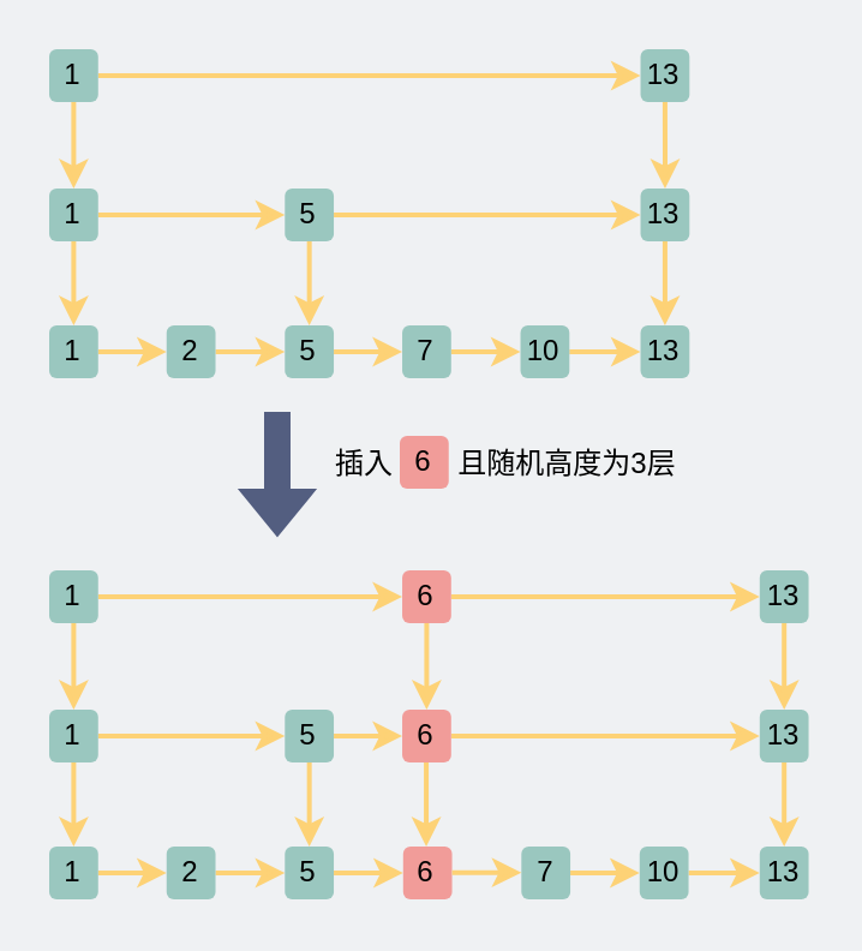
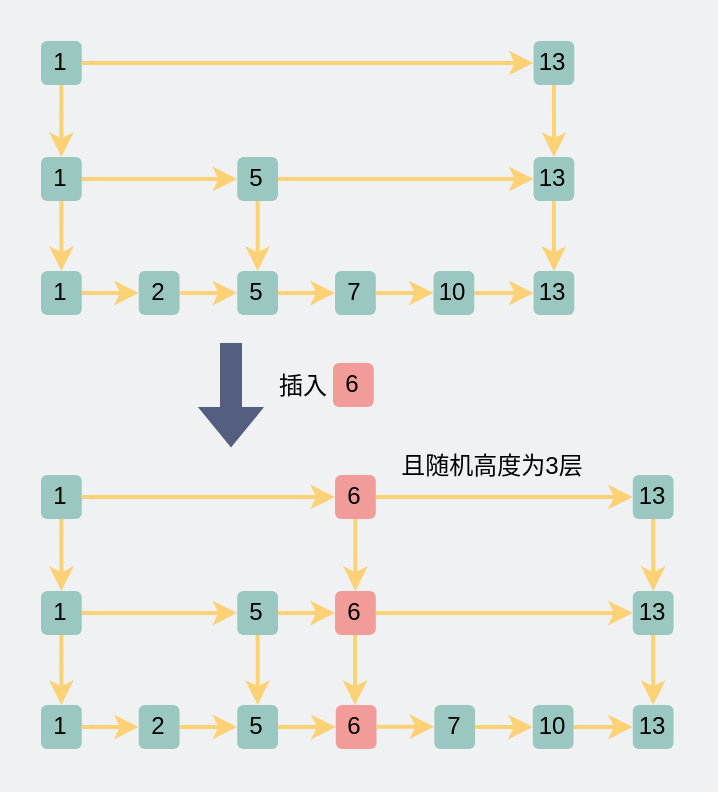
  <mxCell id="0" />
  <mxCell id="1" parent="0" />
  <mxCell id="2" style="edgeStyle=orthogonalEdgeStyle;rounded=0;orthogonalLoop=1;jettySize=auto;html=1;exitX=1;exitY=0.5;exitDx=0;exitDy=0;fontSize=24;strokeColor=#FDD276;strokeWidth=2;" parent="1" source="3" target="5" edge="1"><mxGeometry relative="1" as="geometry" /></mxCell>
  <mxCell id="3" value="&lt;font&gt;1&lt;/font&gt;" style="rounded=1;whiteSpace=wrap;html=1;fillColor=#9AC7BF;strokeColor=none;fontColor=#000000;" parent="1" vertex="1"><mxGeometry x="20" y="135" width="20.38" height="22" as="geometry" /></mxCell>
  <mxCell id="4" style="edgeStyle=orthogonalEdgeStyle;rounded=0;orthogonalLoop=1;jettySize=auto;html=1;exitX=1;exitY=0.5;exitDx=0;exitDy=0;entryX=0;entryY=0.5;entryDx=0;entryDy=0;fontSize=24;strokeColor=#FDD276;strokeWidth=2;" parent="1" source="5" target="7" edge="1"><mxGeometry relative="1" as="geometry" /></mxCell>
  <mxCell id="5" value="&lt;font&gt;2&lt;/font&gt;" style="rounded=1;whiteSpace=wrap;html=1;fillColor=#9AC7BF;strokeColor=none;fontColor=#000000;" parent="1" vertex="1"><mxGeometry x="68.88" y="135" width="20.38" height="22" as="geometry" /></mxCell>
  <mxCell id="6" style="edgeStyle=orthogonalEdgeStyle;rounded=0;orthogonalLoop=1;jettySize=auto;html=1;exitX=1;exitY=0.5;exitDx=0;exitDy=0;entryX=0;entryY=0.5;entryDx=0;entryDy=0;fontSize=24;strokeColor=#FDD276;strokeWidth=2;" parent="1" source="7" target="9" edge="1"><mxGeometry relative="1" as="geometry" /></mxCell>
  <mxCell id="7" value="&lt;font&gt;5&lt;/font&gt;" style="rounded=1;whiteSpace=wrap;html=1;fillColor=#9AC7BF;strokeColor=none;fontColor=#000000;" parent="1" vertex="1"><mxGeometry x="118.14" y="135" width="20.38" height="22" as="geometry" /></mxCell>
  <mxCell id="8" style="edgeStyle=orthogonalEdgeStyle;rounded=0;orthogonalLoop=1;jettySize=auto;html=1;exitX=1;exitY=0.5;exitDx=0;exitDy=0;entryX=0;entryY=0.5;entryDx=0;entryDy=0;fontSize=24;strokeColor=#FDD276;strokeWidth=2;" parent="1" source="9" target="11" edge="1"><mxGeometry relative="1" as="geometry" /></mxCell>
  <mxCell id="9" value="&lt;font&gt;7&lt;/font&gt;" style="rounded=1;whiteSpace=wrap;html=1;fillColor=#9AC7BF;strokeColor=none;fontColor=#000000;" parent="1" vertex="1"><mxGeometry x="167.02" y="135" width="20.38" height="22" as="geometry" /></mxCell>
  <mxCell id="10" style="edgeStyle=orthogonalEdgeStyle;rounded=0;orthogonalLoop=1;jettySize=auto;html=1;exitX=1;exitY=0.5;exitDx=0;exitDy=0;entryX=0;entryY=0.5;entryDx=0;entryDy=0;fontSize=24;strokeColor=#FDD276;strokeWidth=2;" parent="1" source="11" target="12" edge="1"><mxGeometry relative="1" as="geometry" /></mxCell>
  <mxCell id="11" value="&lt;font&gt;10&lt;/font&gt;" style="rounded=1;whiteSpace=wrap;html=1;fillColor=#9AC7BF;strokeColor=none;fontColor=#000000;" parent="1" vertex="1"><mxGeometry x="216.27" y="135" width="20.38" height="22" as="geometry" /></mxCell>
  <mxCell id="12" value="&lt;font&gt;13&lt;/font&gt;" style="rounded=1;whiteSpace=wrap;html=1;fillColor=#9AC7BF;strokeColor=none;fontColor=#000000;" parent="1" vertex="1"><mxGeometry x="266.27" y="135" width="20.38" height="22" as="geometry" /></mxCell>
  <mxCell id="13" style="edgeStyle=orthogonalEdgeStyle;rounded=0;orthogonalLoop=1;jettySize=auto;html=1;exitX=0.5;exitY=1;exitDx=0;exitDy=0;strokeColor=#FDD276;strokeWidth=2;" parent="1" source="15" target="3" edge="1"><mxGeometry relative="1" as="geometry" /></mxCell>
  <mxCell id="14" style="edgeStyle=orthogonalEdgeStyle;rounded=0;orthogonalLoop=1;jettySize=auto;html=1;exitX=1;exitY=0.5;exitDx=0;exitDy=0;entryX=0;entryY=0.5;entryDx=0;entryDy=0;strokeColor=#FDD276;strokeWidth=2;" parent="1" source="15" target="25" edge="1"><mxGeometry relative="1" as="geometry" /></mxCell>
  <mxCell id="15" value="&lt;font&gt;1&lt;/font&gt;" style="rounded=1;whiteSpace=wrap;html=1;fillColor=#9AC7BF;strokeColor=none;fontColor=#000000;" parent="1" vertex="1"><mxGeometry x="20" y="78" width="20.38" height="22" as="geometry" /></mxCell>
  <mxCell id="16" style="edgeStyle=orthogonalEdgeStyle;rounded=0;orthogonalLoop=1;jettySize=auto;html=1;exitX=0.5;exitY=1;exitDx=0;exitDy=0;entryX=0.5;entryY=0;entryDx=0;entryDy=0;strokeColor=#FDD276;strokeWidth=2;" parent="1" source="17" target="12" edge="1"><mxGeometry relative="1" as="geometry" /></mxCell>
  <mxCell id="17" value="&lt;font&gt;13&lt;/font&gt;" style="rounded=1;whiteSpace=wrap;html=1;fillColor=#9AC7BF;strokeColor=none;fontColor=#000000;" parent="1" vertex="1"><mxGeometry x="266.27" y="78" width="20.38" height="22" as="geometry" /></mxCell>
  <mxCell id="18" style="edgeStyle=orthogonalEdgeStyle;rounded=0;orthogonalLoop=1;jettySize=auto;html=1;exitX=1;exitY=0.5;exitDx=0;exitDy=0;entryX=0;entryY=0.5;entryDx=0;entryDy=0;strokeColor=#FDD276;strokeWidth=2;" parent="1" source="20" target="22" edge="1"><mxGeometry relative="1" as="geometry" /></mxCell>
  <mxCell id="19" style="edgeStyle=orthogonalEdgeStyle;rounded=0;orthogonalLoop=1;jettySize=auto;html=1;exitX=0.5;exitY=1;exitDx=0;exitDy=0;strokeColor=#FDD276;strokeWidth=2;" parent="1" source="20" target="15" edge="1"><mxGeometry relative="1" as="geometry" /></mxCell>
  <mxCell id="20" value="&lt;font&gt;1&lt;/font&gt;" style="rounded=1;whiteSpace=wrap;html=1;fillColor=#9AC7BF;strokeColor=none;fontColor=#000000;" parent="1" vertex="1"><mxGeometry x="20" y="20" width="20.38" height="22" as="geometry" /></mxCell>
  <mxCell id="21" style="edgeStyle=orthogonalEdgeStyle;rounded=0;orthogonalLoop=1;jettySize=auto;html=1;exitX=0.5;exitY=1;exitDx=0;exitDy=0;strokeColor=#FDD276;strokeWidth=2;" parent="1" source="22" target="17" edge="1"><mxGeometry relative="1" as="geometry" /></mxCell>
  <mxCell id="22" value="&lt;font&gt;13&lt;/font&gt;" style="rounded=1;whiteSpace=wrap;html=1;fillColor=#9AC7BF;strokeColor=none;fontColor=#000000;" parent="1" vertex="1"><mxGeometry x="266.27" y="20" width="20.38" height="22" as="geometry" /></mxCell>
  <mxCell id="23" style="edgeStyle=orthogonalEdgeStyle;rounded=0;orthogonalLoop=1;jettySize=auto;html=1;exitX=1;exitY=0.5;exitDx=0;exitDy=0;entryX=0;entryY=0.5;entryDx=0;entryDy=0;strokeColor=#FDD276;strokeWidth=2;" parent="1" source="25" target="17" edge="1"><mxGeometry relative="1" as="geometry" /></mxCell>
  <mxCell id="24" style="edgeStyle=orthogonalEdgeStyle;rounded=0;orthogonalLoop=1;jettySize=auto;html=1;exitX=0.5;exitY=1;exitDx=0;exitDy=0;entryX=0.5;entryY=0;entryDx=0;entryDy=0;strokeColor=#FDD276;strokeWidth=2;" parent="1" source="25" target="7" edge="1"><mxGeometry relative="1" as="geometry" /></mxCell>
  <mxCell id="25" value="&lt;font&gt;5&lt;/font&gt;" style="rounded=1;whiteSpace=wrap;html=1;fillColor=#9AC7BF;strokeColor=none;fontColor=#000000;" parent="1" vertex="1"><mxGeometry x="118.14" y="78" width="20.38" height="22" as="geometry" /></mxCell>
  <mxCell id="26" value="" style="shape=flexArrow;endArrow=none;startArrow=classic;html=1;rounded=0;endFill=0;strokeColor=#535E80;fillColor=#535E80;" edge="1" parent="1"><mxGeometry width="100" height="100" relative="1" as="geometry"><mxPoint x="115" y="223" as="sourcePoint" /><mxPoint x="115" y="171" as="targetPoint" /></mxGeometry></mxCell>
  <mxCell id="27" value="插入" style="text;html=1;strokeColor=none;fillColor=none;align=center;verticalAlign=middle;whiteSpace=wrap;rounded=0;" vertex="1" parent="1"><mxGeometry x="134" y="183" width="35" height="20" as="geometry" /></mxCell>
  <mxCell id="28" value="&lt;font&gt;6&lt;/font&gt;" style="rounded=1;whiteSpace=wrap;html=1;fillColor=#F19C99;strokeColor=none;fontColor=#000000;" vertex="1" parent="1"><mxGeometry x="166" y="181" width="20.38" height="22" as="geometry" /></mxCell>
  <mxCell id="29" style="edgeStyle=orthogonalEdgeStyle;rounded=0;orthogonalLoop=1;jettySize=auto;html=1;exitX=1;exitY=0.5;exitDx=0;exitDy=0;fontSize=24;strokeColor=#FDD276;strokeWidth=2;" edge="1" parent="1" source="30" target="32"><mxGeometry relative="1" as="geometry" /></mxCell>
  <mxCell id="30" value="&lt;font&gt;1&lt;/font&gt;" style="rounded=1;whiteSpace=wrap;html=1;fillColor=#9AC7BF;strokeColor=none;fontColor=#000000;" vertex="1" parent="1"><mxGeometry x="20" y="352" width="20.38" height="22" as="geometry" /></mxCell>
  <mxCell id="31" style="edgeStyle=orthogonalEdgeStyle;rounded=0;orthogonalLoop=1;jettySize=auto;html=1;exitX=1;exitY=0.5;exitDx=0;exitDy=0;entryX=0;entryY=0.5;entryDx=0;entryDy=0;fontSize=24;strokeColor=#FDD276;strokeWidth=2;" edge="1" parent="1" source="32" target="33"><mxGeometry relative="1" as="geometry" /></mxCell>
  <mxCell id="32" value="&lt;font&gt;2&lt;/font&gt;" style="rounded=1;whiteSpace=wrap;html=1;fillColor=#9AC7BF;strokeColor=none;fontColor=#000000;" vertex="1" parent="1"><mxGeometry x="68.88" y="352" width="20.38" height="22" as="geometry" /></mxCell>
  <mxCell id="33" value="&lt;font&gt;5&lt;/font&gt;" style="rounded=1;whiteSpace=wrap;html=1;fillColor=#9AC7BF;strokeColor=none;fontColor=#000000;" vertex="1" parent="1"><mxGeometry x="118.14" y="352" width="20.38" height="22" as="geometry" /></mxCell>
  <mxCell id="34" style="edgeStyle=orthogonalEdgeStyle;rounded=0;orthogonalLoop=1;jettySize=auto;html=1;exitX=1;exitY=0.5;exitDx=0;exitDy=0;entryX=0;entryY=0.5;entryDx=0;entryDy=0;fontSize=24;strokeColor=#FDD276;strokeWidth=2;" edge="1" parent="1" source="35" target="37"><mxGeometry relative="1" as="geometry" /></mxCell>
  <mxCell id="35" value="&lt;font&gt;7&lt;/font&gt;" style="rounded=1;whiteSpace=wrap;html=1;fillColor=#9AC7BF;strokeColor=none;fontColor=#000000;" vertex="1" parent="1"><mxGeometry x="216.65" y="352" width="20.38" height="22" as="geometry" /></mxCell>
  <mxCell id="36" style="edgeStyle=orthogonalEdgeStyle;rounded=0;orthogonalLoop=1;jettySize=auto;html=1;exitX=1;exitY=0.5;exitDx=0;exitDy=0;entryX=0;entryY=0.5;entryDx=0;entryDy=0;fontSize=24;strokeColor=#FDD276;strokeWidth=2;" edge="1" parent="1" source="37" target="38"><mxGeometry relative="1" as="geometry" /></mxCell>
  <mxCell id="37" value="&lt;font&gt;10&lt;/font&gt;" style="rounded=1;whiteSpace=wrap;html=1;fillColor=#9AC7BF;strokeColor=none;fontColor=#000000;" vertex="1" parent="1"><mxGeometry x="265.9" y="352" width="20.38" height="22" as="geometry" /></mxCell>
  <mxCell id="38" value="&lt;font&gt;13&lt;/font&gt;" style="rounded=1;whiteSpace=wrap;html=1;fillColor=#9AC7BF;strokeColor=none;fontColor=#000000;" vertex="1" parent="1"><mxGeometry x="315.9" y="352" width="20.38" height="22" as="geometry" /></mxCell>
  <mxCell id="39" style="edgeStyle=orthogonalEdgeStyle;rounded=0;orthogonalLoop=1;jettySize=auto;html=1;exitX=0.5;exitY=1;exitDx=0;exitDy=0;strokeColor=#FDD276;strokeWidth=2;" edge="1" parent="1" source="41" target="30"><mxGeometry relative="1" as="geometry" /></mxCell>
  <mxCell id="40" style="edgeStyle=orthogonalEdgeStyle;rounded=0;orthogonalLoop=1;jettySize=auto;html=1;exitX=1;exitY=0.5;exitDx=0;exitDy=0;entryX=0;entryY=0.5;entryDx=0;entryDy=0;strokeColor=#FDD276;strokeWidth=2;" edge="1" parent="1" source="41" target="51"><mxGeometry relative="1" as="geometry" /></mxCell>
  <mxCell id="41" value="&lt;font&gt;1&lt;/font&gt;" style="rounded=1;whiteSpace=wrap;html=1;fillColor=#9AC7BF;strokeColor=none;fontColor=#000000;" vertex="1" parent="1"><mxGeometry x="20" y="295" width="20.38" height="22" as="geometry" /></mxCell>
  <mxCell id="42" style="edgeStyle=orthogonalEdgeStyle;rounded=0;orthogonalLoop=1;jettySize=auto;html=1;exitX=0.5;exitY=1;exitDx=0;exitDy=0;entryX=0.5;entryY=0;entryDx=0;entryDy=0;strokeColor=#FDD276;strokeWidth=2;" edge="1" parent="1" source="43" target="38"><mxGeometry relative="1" as="geometry" /></mxCell>
  <mxCell id="43" value="&lt;font&gt;13&lt;/font&gt;" style="rounded=1;whiteSpace=wrap;html=1;fillColor=#9AC7BF;strokeColor=none;fontColor=#000000;" vertex="1" parent="1"><mxGeometry x="315.9" y="295" width="20.38" height="22" as="geometry" /></mxCell>
  <mxCell id="44" style="edgeStyle=orthogonalEdgeStyle;rounded=0;orthogonalLoop=1;jettySize=auto;html=1;exitX=0.5;exitY=1;exitDx=0;exitDy=0;strokeColor=#FDD276;strokeWidth=2;" edge="1" parent="1" source="46" target="41"><mxGeometry relative="1" as="geometry" /></mxCell>
  <mxCell id="45" style="edgeStyle=orthogonalEdgeStyle;rounded=0;orthogonalLoop=1;jettySize=auto;html=1;exitX=1;exitY=0.5;exitDx=0;exitDy=0;entryX=0;entryY=0.5;entryDx=0;entryDy=0;startArrow=none;startFill=0;endArrow=classic;endFill=1;strokeColor=#FDD276;strokeWidth=2;fillColor=#535E80;" edge="1" parent="1" source="46" target="61"><mxGeometry relative="1" as="geometry" /></mxCell>
  <mxCell id="46" value="&lt;font&gt;1&lt;/font&gt;" style="rounded=1;whiteSpace=wrap;html=1;fillColor=#9AC7BF;strokeColor=none;fontColor=#000000;" vertex="1" parent="1"><mxGeometry x="20" y="237" width="20.38" height="22" as="geometry" /></mxCell>
  <mxCell id="47" style="edgeStyle=orthogonalEdgeStyle;rounded=0;orthogonalLoop=1;jettySize=auto;html=1;exitX=0.5;exitY=1;exitDx=0;exitDy=0;strokeColor=#FDD276;strokeWidth=2;" edge="1" parent="1" source="48" target="43"><mxGeometry relative="1" as="geometry" /></mxCell>
  <mxCell id="48" value="&lt;font&gt;13&lt;/font&gt;" style="rounded=1;whiteSpace=wrap;html=1;fillColor=#9AC7BF;strokeColor=none;fontColor=#000000;" vertex="1" parent="1"><mxGeometry x="315.9" y="237" width="20.38" height="22" as="geometry" /></mxCell>
  <mxCell id="49" style="edgeStyle=orthogonalEdgeStyle;rounded=0;orthogonalLoop=1;jettySize=auto;html=1;exitX=0.5;exitY=1;exitDx=0;exitDy=0;entryX=0.5;entryY=0;entryDx=0;entryDy=0;strokeColor=#FDD276;strokeWidth=2;" edge="1" parent="1" source="51" target="33"><mxGeometry relative="1" as="geometry" /></mxCell>
  <mxCell id="50" style="edgeStyle=orthogonalEdgeStyle;rounded=0;orthogonalLoop=1;jettySize=auto;html=1;exitX=1;exitY=0.5;exitDx=0;exitDy=0;entryX=0;entryY=0.5;entryDx=0;entryDy=0;startArrow=none;startFill=0;endArrow=classic;endFill=1;strokeColor=#FDD276;fillColor=#535E80;strokeWidth=2;" edge="1" parent="1" source="51" target="57"><mxGeometry relative="1" as="geometry" /></mxCell>
  <mxCell id="51" value="&lt;font&gt;5&lt;/font&gt;" style="rounded=1;whiteSpace=wrap;html=1;fillColor=#9AC7BF;strokeColor=none;fontColor=#000000;" vertex="1" parent="1"><mxGeometry x="118.14" y="295" width="20.38" height="22" as="geometry" /></mxCell>
- <mxCell id="52" value="且随机高度为3层" style="text;html=1;strokeColor=none;fillColor=none;align=center;verticalAlign=middle;whiteSpace=wrap;rounded=0;" vertex="1" parent="1"><mxGeometry x="189" y="183" width="94" height="20" as="geometry" /></mxCell>
+ <mxCell id="52" value="且随机高度为3层" style="text;html=1;strokeColor=none;fillColor=none;align=center;verticalAlign=middle;whiteSpace=wrap;rounded=0;" vertex="1" parent="1"><mxGeometry x="199" y="223" width="94" height="20" as="geometry" /></mxCell>
  <mxCell id="53" style="edgeStyle=orthogonalEdgeStyle;rounded=0;orthogonalLoop=1;jettySize=auto;html=1;exitX=1;exitY=0.5;exitDx=0;exitDy=0;entryX=0;entryY=0.5;entryDx=0;entryDy=0;fontSize=24;strokeColor=#FDD276;strokeWidth=2;" edge="1" parent="1" target="54"><mxGeometry relative="1" as="geometry"><mxPoint x="138.52" y="363" as="sourcePoint" /></mxGeometry></mxCell>
  <mxCell id="54" value="&lt;font&gt;6&lt;/font&gt;" style="rounded=1;whiteSpace=wrap;html=1;fillColor=#F19C99;strokeColor=none;fontColor=#000000;" vertex="1" parent="1"><mxGeometry x="167.4" y="352" width="20.38" height="22" as="geometry" /></mxCell>
  <mxCell id="55" style="edgeStyle=orthogonalEdgeStyle;rounded=0;orthogonalLoop=1;jettySize=auto;html=1;exitX=1;exitY=0.5;exitDx=0;exitDy=0;entryX=0;entryY=0.5;entryDx=0;entryDy=0;fontSize=24;strokeColor=#FDD276;strokeWidth=2;" edge="1" parent="1"><mxGeometry relative="1" as="geometry"><mxPoint x="187.78" y="362.82" as="sourcePoint" /><mxPoint x="216.66" y="362.82" as="targetPoint" /></mxGeometry></mxCell>
  <mxCell id="56" style="edgeStyle=orthogonalEdgeStyle;rounded=0;orthogonalLoop=1;jettySize=auto;html=1;exitX=1;exitY=0.5;exitDx=0;exitDy=0;startArrow=none;startFill=0;endArrow=classic;endFill=1;strokeColor=#FDD276;strokeWidth=2;fillColor=#535E80;" edge="1" parent="1" source="57" target="43"><mxGeometry relative="1" as="geometry" /></mxCell>
  <mxCell id="57" value="&lt;font&gt;6&lt;/font&gt;" style="rounded=1;whiteSpace=wrap;html=1;fillColor=#F19C99;strokeColor=none;fontColor=#000000;" vertex="1" parent="1"><mxGeometry x="167.02" y="295" width="20.38" height="22" as="geometry" /></mxCell>
  <mxCell id="58" style="edgeStyle=orthogonalEdgeStyle;rounded=0;orthogonalLoop=1;jettySize=auto;html=1;exitX=0.5;exitY=1;exitDx=0;exitDy=0;entryX=0.5;entryY=0;entryDx=0;entryDy=0;strokeColor=#FDD276;strokeWidth=2;" edge="1" parent="1"><mxGeometry relative="1" as="geometry"><mxPoint x="177.03" y="317" as="sourcePoint" /><mxPoint x="177.03" y="352" as="targetPoint" /></mxGeometry></mxCell>
  <mxCell id="59" style="edgeStyle=orthogonalEdgeStyle;rounded=0;orthogonalLoop=1;jettySize=auto;html=1;exitX=0.5;exitY=1;exitDx=0;exitDy=0;startArrow=none;startFill=0;endArrow=classic;endFill=1;strokeColor=#FDD276;strokeWidth=2;fillColor=#535E80;" edge="1" parent="1" source="61" target="57"><mxGeometry relative="1" as="geometry" /></mxCell>
  <mxCell id="60" style="edgeStyle=orthogonalEdgeStyle;rounded=0;orthogonalLoop=1;jettySize=auto;html=1;exitX=1;exitY=0.5;exitDx=0;exitDy=0;entryX=0;entryY=0.5;entryDx=0;entryDy=0;startArrow=none;startFill=0;endArrow=classic;endFill=1;strokeColor=#FDD276;strokeWidth=2;fillColor=#535E80;" edge="1" parent="1" source="61" target="48"><mxGeometry relative="1" as="geometry" /></mxCell>
  <mxCell id="61" value="&lt;font&gt;6&lt;/font&gt;" style="rounded=1;whiteSpace=wrap;html=1;fillColor=#F19C99;strokeColor=none;fontColor=#000000;" vertex="1" parent="1"><mxGeometry x="167.02" y="237" width="20.38" height="22" as="geometry" /></mxCell>
